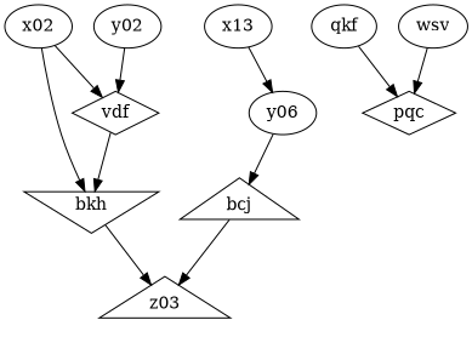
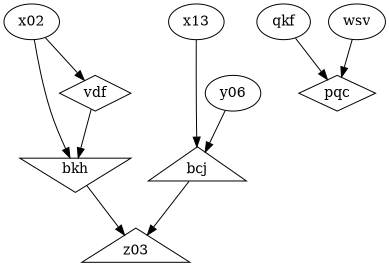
  digraph {
    splines=true
    bcj [shape=triangle]
    z03 [shape=triangle]
    n3 [label=y06]
    n4 [label=x13]
    bkh [shape=invtriangle]
    pqc [shape=diamond]
    vdf [shape=diamond]
    qkf
    wsv
    x02
-   y02
    bcj -> z03
    n3 -> bcj
-   n4 -> n3
+   n4 -> bcj
    bkh -> z03
    vdf -> bkh
    qkf -> pqc
    wsv -> pqc
    x02 -> bkh
    x02 -> vdf
-   y02 -> vdf
  }
